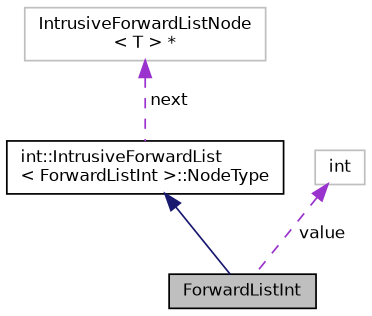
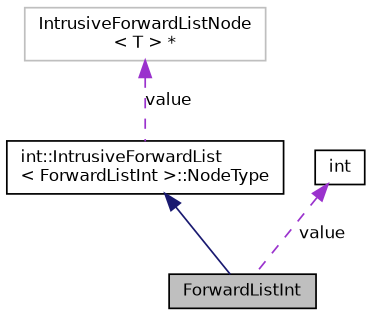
  digraph {
    node [color=black fillcolor=white fontname=Helvetica fontsize=10 shape=record style=filled]
    edge [color=darkorchid3 dir=back fontname=Helvetica fontsize=10 labelfontname=Helvetica labelfontsize=10 style=dashed]
    n1 [fillcolor=grey75 fontcolor=black height=0.2 label=ForwardListInt width=0.4]
    n2 [height=0.2 label="int::IntrusiveForwardList\l\< ForwardListInt \>::NodeType" width=0.4]
    n3 [color=grey75 height=0.2 label="IntrusiveForwardListNode\l\< T \> *" width=0.4]
-   n4 [color=grey75 height=0.2 label=int width=0.4]
+   n4 [height=0.2 label=int width=0.4]
    n2 -> n1 [color=midnightblue style=solid]
-   n3 -> n2 [label=" next"]
+   n3 -> n2 [label=" value"]
    n4 -> n1 [label=" value"]
  }
